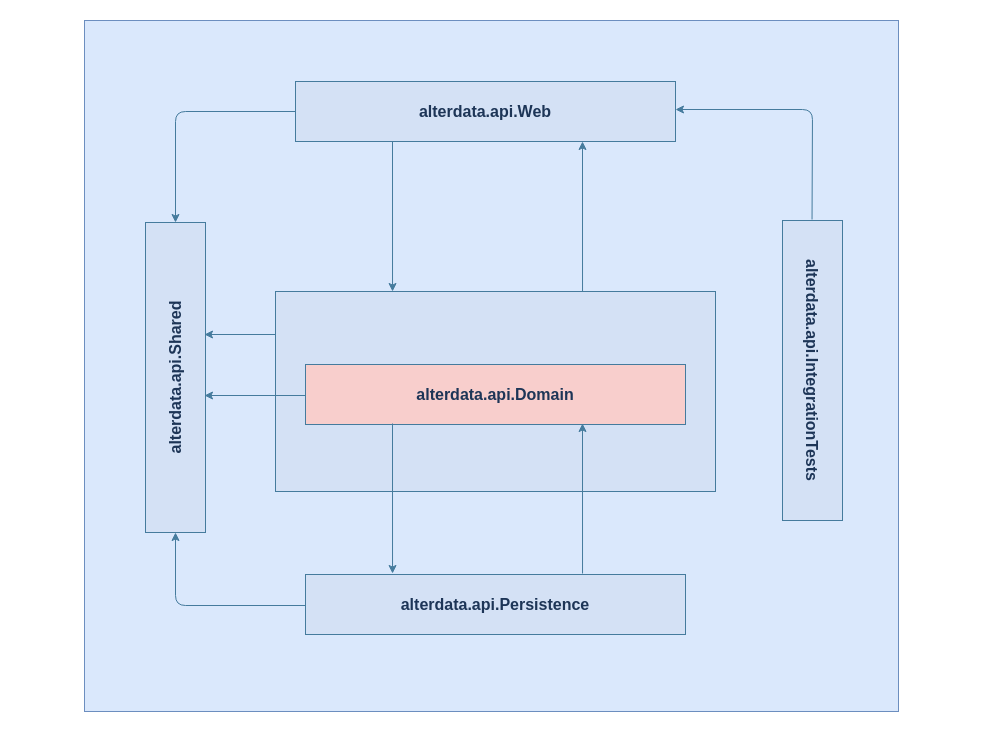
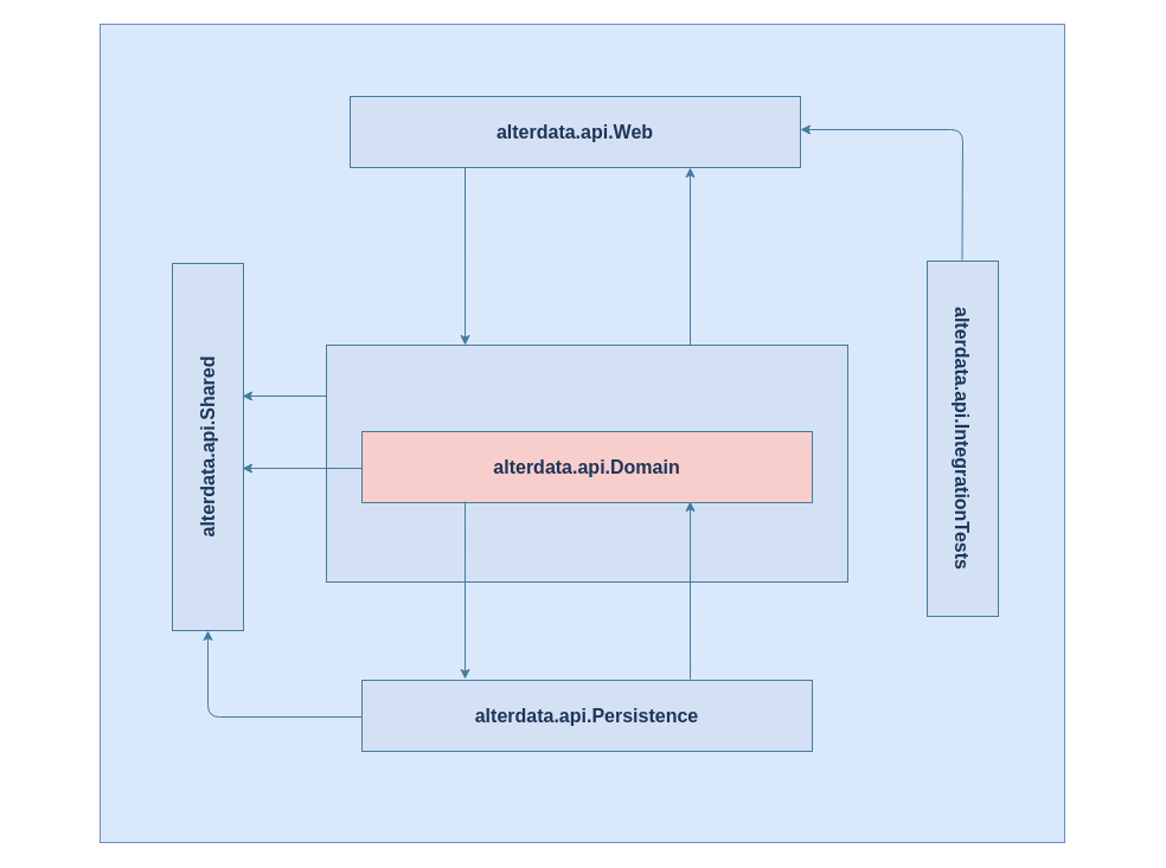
  <mxCell id="0" />
  <mxCell id="1" parent="0" />
  <mxCell id="2" value="" style="rounded=0;whiteSpace=wrap;html=1;fillColor=#dae8fc;strokeColor=#6c8ebf;" vertex="1" parent="1"><mxGeometry x="84" y="20" width="814" height="691" as="geometry" /></mxCell>
  <mxCell id="3" value="&lt;font style=&quot;font-size: 16px&quot;&gt;alterdata.api.Web&lt;/font&gt;" style="rounded=0;whiteSpace=wrap;html=1;sketch=0;strokeColor=#457B9D;fontColor=#1D3557;fillColor=#D4E1F5;fontStyle=1" vertex="1" parent="1"><mxGeometry x="295" y="81" width="380" height="60" as="geometry" /></mxCell>
  <mxCell id="4" value="" style="rounded=0;whiteSpace=wrap;html=1;sketch=0;strokeColor=#457B9D;fontColor=#1D3557;fillColor=#D4E1F5;" vertex="1" parent="1"><mxGeometry x="275" y="291" width="440" height="200" as="geometry" /></mxCell>
  <mxCell id="5" value="&lt;font style=&quot;font-size: 16px&quot;&gt;alterdata.api.Domain&lt;/font&gt;" style="rounded=0;whiteSpace=wrap;html=1;sketch=0;strokeColor=#457B9D;fontColor=#1D3557;fillColor=#f8cecc;fontStyle=1;" vertex="1" parent="1"><mxGeometry x="305" y="364" width="380" height="60" as="geometry" /></mxCell>
  <mxCell id="6" value="&lt;font style=&quot;font-size: 16px&quot;&gt;alterdata.api.Persistence&lt;/font&gt;" style="rounded=0;whiteSpace=wrap;html=1;sketch=0;strokeColor=#457B9D;fontColor=#1D3557;fillColor=#D4E1F5;fontStyle=1" vertex="1" parent="1"><mxGeometry x="305" y="574" width="380" height="60" as="geometry" /></mxCell>
  <mxCell id="7" value="" style="endArrow=classic;html=1;strokeColor=#457B9D;fillColor=#A8DADC;fontColor=#1D3557;entryX=0.266;entryY=0;entryDx=0;entryDy=0;entryPerimeter=0;" edge="1" parent="1" target="4"><mxGeometry width="50" height="50" relative="1" as="geometry"><mxPoint x="392" y="141" as="sourcePoint" /><mxPoint x="455" y="201" as="targetPoint" /></mxGeometry></mxCell>
  <mxCell id="8" value="" style="endArrow=classic;html=1;strokeColor=#457B9D;fillColor=#A8DADC;fontColor=#1D3557;entryX=0.266;entryY=0;entryDx=0;entryDy=0;entryPerimeter=0;" edge="1" parent="1"><mxGeometry width="50" height="50" relative="1" as="geometry"><mxPoint x="582.04" y="291" as="sourcePoint" /><mxPoint x="582" y="141" as="targetPoint" /></mxGeometry></mxCell>
  <mxCell id="9" value="" style="endArrow=classic;html=1;strokeColor=#457B9D;fillColor=#A8DADC;fontColor=#1D3557;entryX=0.266;entryY=0;entryDx=0;entryDy=0;entryPerimeter=0;" edge="1" parent="1"><mxGeometry width="50" height="50" relative="1" as="geometry"><mxPoint x="392" y="423" as="sourcePoint" /><mxPoint x="392.04" y="573" as="targetPoint" /></mxGeometry></mxCell>
  <mxCell id="10" value="" style="endArrow=classic;html=1;strokeColor=#457B9D;fillColor=#A8DADC;fontColor=#1D3557;entryX=0.266;entryY=0;entryDx=0;entryDy=0;entryPerimeter=0;" edge="1" parent="1"><mxGeometry width="50" height="50" relative="1" as="geometry"><mxPoint x="582.04" y="573" as="sourcePoint" /><mxPoint x="582" y="423" as="targetPoint" /></mxGeometry></mxCell>
  <mxCell id="11" value="&lt;font style=&quot;font-size: 16px&quot;&gt;alterdata.api.IntegrationTests&lt;/font&gt;" style="rounded=0;whiteSpace=wrap;html=1;sketch=0;strokeColor=#457B9D;fontColor=#1D3557;fillColor=#D4E1F5;rotation=90;fontStyle=1" vertex="1" parent="1"><mxGeometry x="662" y="340" width="300" height="60" as="geometry" /></mxCell>
  <mxCell id="12" value="&lt;font style=&quot;font-size: 16px&quot;&gt;alterdata.api.Shared&lt;/font&gt;" style="rounded=0;whiteSpace=wrap;html=1;sketch=0;strokeColor=#457B9D;fontColor=#1D3557;fillColor=#D4E1F5;rotation=-90;fontStyle=1" vertex="1" parent="1"><mxGeometry x="20" y="347" width="310" height="60" as="geometry" /></mxCell>
- <mxCell id="13" value="" style="endArrow=classic;html=1;strokeColor=#457B9D;fillColor=#A8DADC;fontColor=#1D3557;" edge="1" parent="1" source="3" target="12"><mxGeometry width="50" height="50" relative="1" as="geometry"><mxPoint x="402" y="151" as="sourcePoint" /><mxPoint x="402.04" y="301" as="targetPoint" /><Array as="points"><mxPoint x="175" y="111" /></Array></mxGeometry></mxCell>
  <mxCell id="14" value="" style="endArrow=classic;html=1;strokeColor=#457B9D;fillColor=#A8DADC;fontColor=#1D3557;exitX=0;exitY=0.5;exitDx=0;exitDy=0;" edge="1" parent="1"><mxGeometry width="50" height="50" relative="1" as="geometry"><mxPoint x="305" y="395" as="sourcePoint" /><mxPoint x="204" y="395" as="targetPoint" /></mxGeometry></mxCell>
  <mxCell id="15" value="" style="endArrow=classic;html=1;strokeColor=#457B9D;fillColor=#A8DADC;fontColor=#1D3557;" edge="1" parent="1"><mxGeometry width="50" height="50" relative="1" as="geometry"><mxPoint x="275" y="334" as="sourcePoint" /><mxPoint x="204" y="334" as="targetPoint" /></mxGeometry></mxCell>
  <mxCell id="16" value="" style="endArrow=classic;html=1;strokeColor=#457B9D;fillColor=#A8DADC;fontColor=#1D3557;entryX=0;entryY=0.5;entryDx=0;entryDy=0;" edge="1" parent="1" target="12"><mxGeometry width="50" height="50" relative="1" as="geometry"><mxPoint x="305" y="605" as="sourcePoint" /><mxPoint x="214" y="605" as="targetPoint" /><Array as="points"><mxPoint x="175" y="605" /></Array></mxGeometry></mxCell>
  <mxCell id="17" value="" style="endArrow=classic;html=1;strokeColor=#457B9D;fillColor=#A8DADC;fontColor=#1D3557;entryX=1;entryY=0.5;entryDx=0;entryDy=0;" edge="1" parent="1"><mxGeometry width="50" height="50" relative="1" as="geometry"><mxPoint x="811.538" y="219" as="sourcePoint" /><mxPoint x="675" y="109" as="targetPoint" /><Array as="points"><mxPoint x="812" y="109" /></Array></mxGeometry></mxCell>
